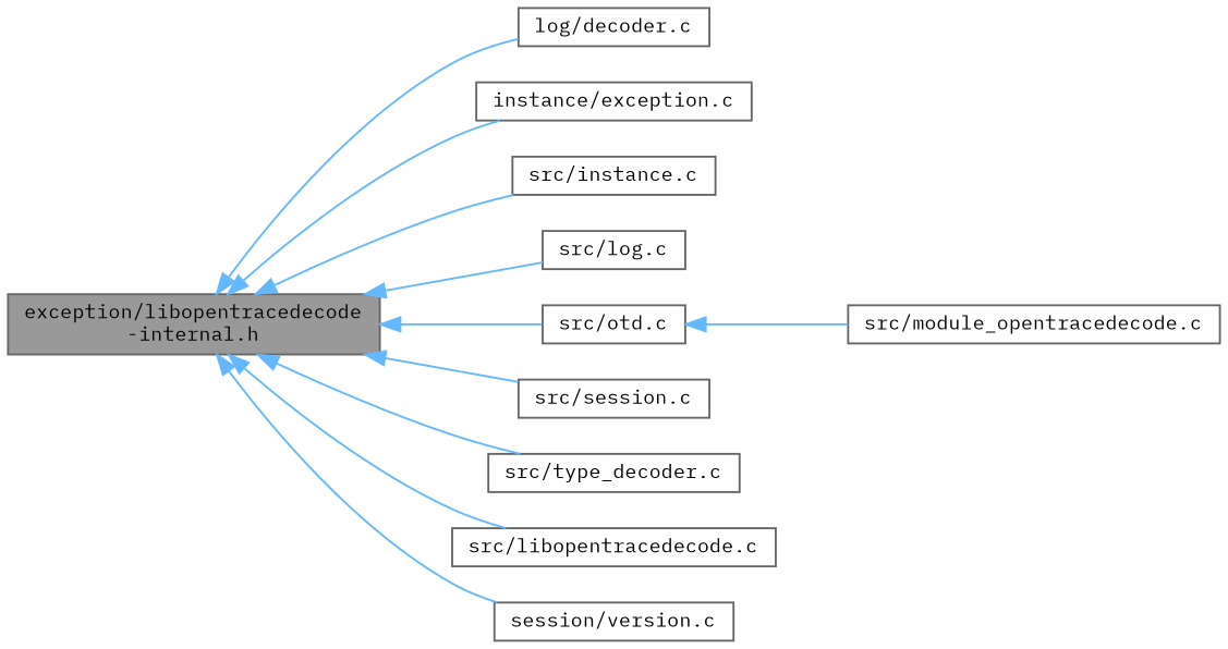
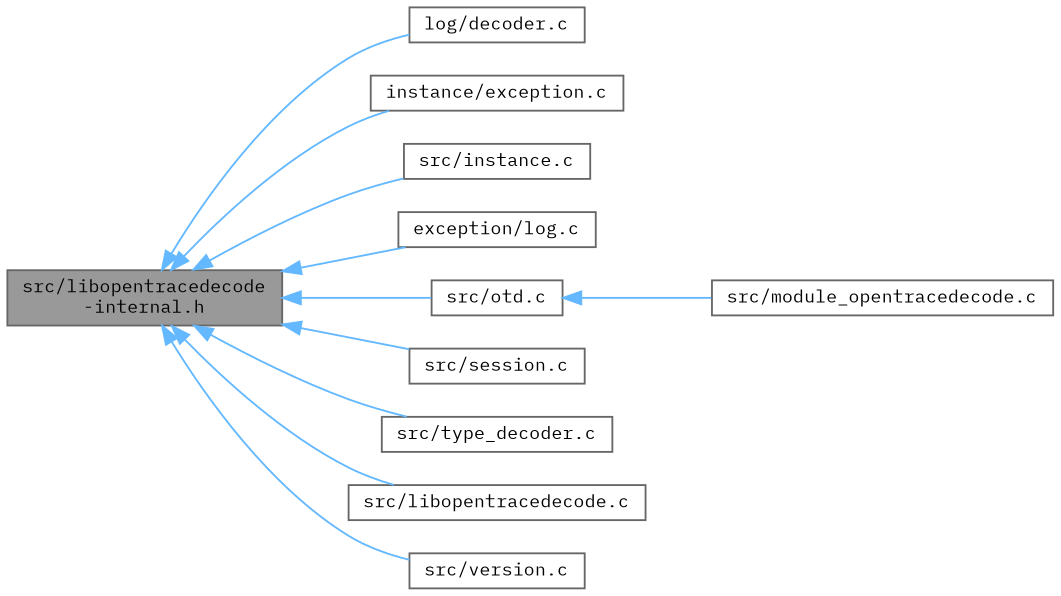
  digraph {
    fontname="IBM Plex Mono"
    rankdir=LR
    node [color=grey40 fillcolor=white fontname="IBM Plex Mono" fontsize=10 shape=box style=filled]
    edge [color=steelblue1 dir=back fontname="IBM Plex Mono" fontsize=10 labelfontname=Helvetica labelfontsize=10 style=solid]
-   n1 [color=gray40 fillcolor=grey60 fontcolor=black height=0.2 label="exception/libopentracedecode\l-internal.h" width=0.4]
+   n1 [color=gray40 fillcolor=grey60 fontcolor=black height=0.2 label="src/libopentracedecode\l-internal.h" width=0.4]
    n2 [height=0.2 label="log/decoder.c" width=0.4]
    n3 [height=0.2 label="instance/exception.c" width=0.4]
    n4 [height=0.2 label="src/instance.c" width=0.4]
-   n5 [height=0.2 label="src/log.c" width=0.4]
+   n5 [height=0.2 label="exception/log.c" width=0.4]
    n6 [height=0.2 label="src/otd.c" width=0.4]
    n7 [height=0.2 label="src/session.c" width=0.4]
    n8 [height=0.2 label="src/type_decoder.c" width=0.4]
    n9 [height=0.2 label="src/libopentracedecode.c" width=0.4]
-   n10 [height=0.2 label="session/version.c" width=0.4]
+   n10 [height=0.2 label="src/version.c" width=0.4]
    n11 [height=0.2 label="src/module_opentracedecode.c" width=0.4]
    n1 -> n2
    n1 -> n3
    n1 -> n4
    n1 -> n5
    n1 -> n6
    n1 -> n7
    n1 -> n8
    n1 -> n9
    n1 -> n10
    n6 -> n11
  }
